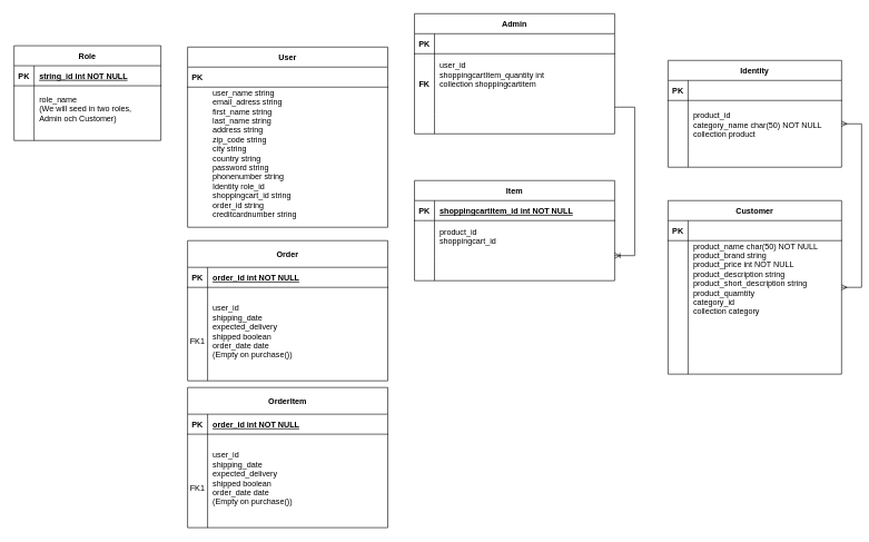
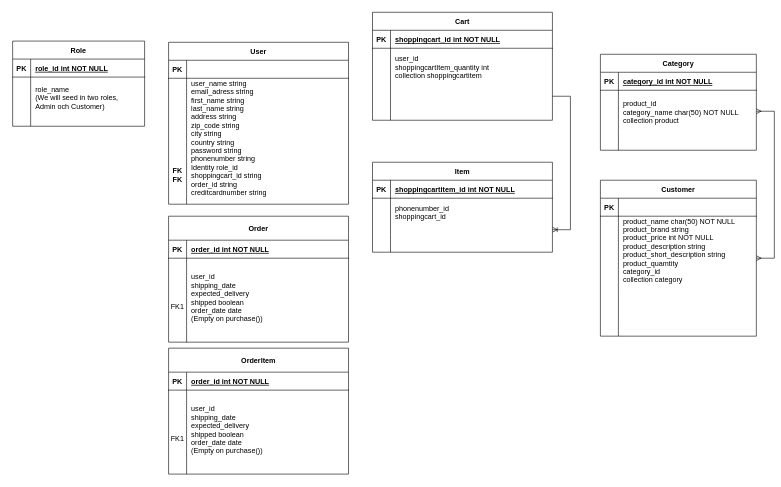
  <mxCell id="0" />
  <mxCell id="1" parent="0" />
  <mxCell id="2" value="Order" style="shape=table;startSize=40;container=1;collapsible=1;childLayout=tableLayout;fixedRows=1;rowLines=0;fontStyle=1;align=center;resizeLast=1;" parent="1" vertex="1"><mxGeometry x="280" y="360" width="300" height="210" as="geometry"><mxRectangle x="760" y="40" width="70" height="30" as="alternateBounds" /></mxGeometry></mxCell>
  <mxCell id="3" value="" style="shape=partialRectangle;collapsible=0;dropTarget=0;pointerEvents=0;fillColor=none;points=[[0,0.5],[1,0.5]];portConstraint=eastwest;top=0;left=0;right=0;bottom=1;" parent="2" vertex="1"><mxGeometry y="40" width="300" height="30" as="geometry" /></mxCell>
  <mxCell id="4" value="PK" style="shape=partialRectangle;overflow=hidden;connectable=0;fillColor=none;top=0;left=0;bottom=0;right=0;fontStyle=1;" parent="3" vertex="1"><mxGeometry width="30" height="30" as="geometry"><mxRectangle width="30" height="30" as="alternateBounds" /></mxGeometry></mxCell>
  <mxCell id="5" value="order_id int NOT NULL " style="shape=partialRectangle;overflow=hidden;connectable=0;fillColor=none;top=0;left=0;bottom=0;right=0;align=left;spacingLeft=6;fontStyle=5;" parent="3" vertex="1"><mxGeometry x="30" width="270" height="30" as="geometry"><mxRectangle width="270" height="30" as="alternateBounds" /></mxGeometry></mxCell>
  <mxCell id="6" value="" style="shape=partialRectangle;collapsible=0;dropTarget=0;pointerEvents=0;fillColor=none;points=[[0,0.5],[1,0.5]];portConstraint=eastwest;top=0;left=0;right=0;bottom=0;" parent="2" vertex="1"><mxGeometry y="70" width="300" height="20" as="geometry" /></mxCell>
  <mxCell id="7" value="" style="shape=partialRectangle;overflow=hidden;connectable=0;fillColor=none;top=0;left=0;bottom=0;right=0;" parent="6" vertex="1"><mxGeometry width="30" height="20" as="geometry"><mxRectangle width="30" height="20" as="alternateBounds" /></mxGeometry></mxCell>
  <mxCell id="8" value="" style="shape=partialRectangle;overflow=hidden;connectable=0;fillColor=none;top=0;left=0;bottom=0;right=0;align=left;spacingLeft=6;" parent="6" vertex="1"><mxGeometry x="30" width="270" height="20" as="geometry"><mxRectangle width="270" height="20" as="alternateBounds" /></mxGeometry></mxCell>
  <mxCell id="9" value="" style="shape=partialRectangle;collapsible=0;dropTarget=0;pointerEvents=0;fillColor=none;points=[[0,0.5],[1,0.5]];portConstraint=eastwest;top=0;left=0;right=0;bottom=0;" parent="2" vertex="1"><mxGeometry y="90" width="300" height="120" as="geometry" /></mxCell>
  <mxCell id="10" value="FK1" style="shape=partialRectangle;overflow=hidden;connectable=0;fillColor=none;top=0;left=0;bottom=0;right=0;" parent="9" vertex="1"><mxGeometry width="30" height="120" as="geometry"><mxRectangle width="30" height="120" as="alternateBounds" /></mxGeometry></mxCell>
  <mxCell id="11" value="user_id&#10;shipping_date&#10;expected_delivery&#10;shipped boolean&#10;order_date date&#10;(Empty on purchase())&#10;&#10;" style="shape=partialRectangle;overflow=hidden;connectable=0;fillColor=none;top=0;left=0;bottom=0;right=0;align=left;spacingLeft=6;" parent="9" vertex="1"><mxGeometry x="30" width="270" height="120" as="geometry"><mxRectangle width="270" height="120" as="alternateBounds" /></mxGeometry></mxCell>
  <mxCell id="12" value="User" style="shape=table;startSize=30;container=1;collapsible=1;childLayout=tableLayout;fixedRows=1;rowLines=0;fontStyle=1;align=center;resizeLast=1;" parent="1" vertex="1"><mxGeometry x="280" y="70" width="300" height="270" as="geometry" /></mxCell>
  <mxCell id="13" value="" style="shape=partialRectangle;collapsible=0;dropTarget=0;pointerEvents=0;fillColor=none;points=[[0,0.5],[1,0.5]];portConstraint=eastwest;top=0;left=0;right=0;bottom=1;" parent="12" vertex="1"><mxGeometry y="30" width="300" height="30" as="geometry" /></mxCell>
  <mxCell id="14" value="PK" style="shape=partialRectangle;overflow=hidden;connectable=0;fillColor=none;top=0;left=0;bottom=0;right=0;fontStyle=1;" parent="13" vertex="1"><mxGeometry width="30" height="30" as="geometry"><mxRectangle width="30" height="30" as="alternateBounds" /></mxGeometry></mxCell>
  <mxCell id="15" value="" style="shape=partialRectangle;collapsible=0;dropTarget=0;pointerEvents=0;fillColor=none;points=[[0,0.5],[1,0.5]];portConstraint=eastwest;top=0;left=0;right=0;bottom=0;" parent="12" vertex="1"><mxGeometry y="60" width="300" height="210" as="geometry" /></mxCell>
+ <mxCell id="16" value="&#10;&#10;&#10;&#10;&#10;&#10;&#10;&#10;&#10;FK&#10;FK&#10;" style="shape=partialRectangle;overflow=hidden;connectable=0;fillColor=none;top=0;left=0;bottom=0;right=0;fontStyle=1" parent="15" vertex="1"><mxGeometry width="30" height="210" as="geometry"><mxRectangle width="30" height="210" as="alternateBounds" /></mxGeometry></mxCell>
  <mxCell id="17" value="user_name string&#10;email_adress string&#10;first_name string&#10;last_name string&#10;address string&#10;zip_code string&#10;city string&#10;country string&#10;password string&#10;phonenumber string&#10;Identity role_id &#10;shoppingcart_id string&#10;order_id string&#10;creditcardnumber string&#10;&#10;&#10;&#10;&#10;" style="shape=partialRectangle;overflow=hidden;connectable=0;fillColor=none;top=0;left=0;bottom=0;right=0;align=left;spacingLeft=6;" parent="15" vertex="1"><mxGeometry x="30" width="270" height="210" as="geometry"><mxRectangle width="270" height="210" as="alternateBounds" /></mxGeometry></mxCell>
  <mxCell id="18" value="Role" style="shape=table;startSize=30;container=1;collapsible=1;childLayout=tableLayout;fixedRows=1;rowLines=0;fontStyle=1;align=center;resizeLast=1;" parent="1" vertex="1"><mxGeometry x="20" y="68" width="220" height="142" as="geometry" /></mxCell>
  <mxCell id="19" value="" style="shape=partialRectangle;collapsible=0;dropTarget=0;pointerEvents=0;fillColor=none;points=[[0,0.5],[1,0.5]];portConstraint=eastwest;top=0;left=0;right=0;bottom=1;" parent="18" vertex="1"><mxGeometry y="30" width="220" height="30" as="geometry" /></mxCell>
  <mxCell id="20" value="PK" style="shape=partialRectangle;overflow=hidden;connectable=0;fillColor=none;top=0;left=0;bottom=0;right=0;fontStyle=1;" parent="19" vertex="1"><mxGeometry width="30" height="30" as="geometry"><mxRectangle width="30" height="30" as="alternateBounds" /></mxGeometry></mxCell>
- <mxCell id="21" value="string_id int NOT NULL " style="shape=partialRectangle;overflow=hidden;connectable=0;fillColor=none;top=0;left=0;bottom=0;right=0;align=left;spacingLeft=6;fontStyle=5;" parent="19" vertex="1"><mxGeometry x="30" width="190" height="30" as="geometry"><mxRectangle width="190" height="30" as="alternateBounds" /></mxGeometry></mxCell>
+ <mxCell id="21" value="role_id int NOT NULL " style="shape=partialRectangle;overflow=hidden;connectable=0;fillColor=none;top=0;left=0;bottom=0;right=0;align=left;spacingLeft=6;fontStyle=5;" parent="19" vertex="1"><mxGeometry x="30" width="190" height="30" as="geometry"><mxRectangle width="190" height="30" as="alternateBounds" /></mxGeometry></mxCell>
  <mxCell id="22" value="" style="shape=partialRectangle;collapsible=0;dropTarget=0;pointerEvents=0;fillColor=none;points=[[0,0.5],[1,0.5]];portConstraint=eastwest;top=0;left=0;right=0;bottom=0;" parent="18" vertex="1"><mxGeometry y="60" width="220" height="82" as="geometry" /></mxCell>
  <mxCell id="23" value="" style="shape=partialRectangle;overflow=hidden;connectable=0;fillColor=none;top=0;left=0;bottom=0;right=0;" parent="22" vertex="1"><mxGeometry width="30" height="82" as="geometry"><mxRectangle width="30" height="82" as="alternateBounds" /></mxGeometry></mxCell>
  <mxCell id="24" value="role_name&#10;(We will seed in two roles, &#10;Admin och Customer)&#10;" style="shape=partialRectangle;overflow=hidden;connectable=0;fillColor=none;top=0;left=0;bottom=0;right=0;align=left;spacingLeft=6;" parent="22" vertex="1"><mxGeometry x="30" width="190" height="82" as="geometry"><mxRectangle width="190" height="82" as="alternateBounds" /></mxGeometry></mxCell>
- <mxCell id="25" value="Admin" style="shape=table;startSize=30;container=1;collapsible=1;childLayout=tableLayout;fixedRows=1;rowLines=0;fontStyle=1;align=center;resizeLast=1;" parent="1" vertex="1"><mxGeometry x="620" y="20" width="300" height="180" as="geometry" /></mxCell>
+ <mxCell id="25" value="Cart" style="shape=table;startSize=30;container=1;collapsible=1;childLayout=tableLayout;fixedRows=1;rowLines=0;fontStyle=1;align=center;resizeLast=1;" parent="1" vertex="1"><mxGeometry x="620" y="20" width="300" height="180" as="geometry" /></mxCell>
  <mxCell id="26" value="" style="shape=partialRectangle;collapsible=0;dropTarget=0;pointerEvents=0;fillColor=none;points=[[0,0.5],[1,0.5]];portConstraint=eastwest;top=0;left=0;right=0;bottom=1;" parent="25" vertex="1"><mxGeometry y="30" width="300" height="30" as="geometry" /></mxCell>
  <mxCell id="27" value="PK" style="shape=partialRectangle;overflow=hidden;connectable=0;fillColor=none;top=0;left=0;bottom=0;right=0;fontStyle=1;" parent="26" vertex="1"><mxGeometry width="30" height="30" as="geometry"><mxRectangle width="30" height="30" as="alternateBounds" /></mxGeometry></mxCell>
+ <mxCell id="28" value="shoppingcart_id int NOT NULL " style="shape=partialRectangle;overflow=hidden;connectable=0;fillColor=none;top=0;left=0;bottom=0;right=0;align=left;spacingLeft=6;fontStyle=5;" parent="26" vertex="1"><mxGeometry x="30" width="270" height="30" as="geometry"><mxRectangle width="270" height="30" as="alternateBounds" /></mxGeometry></mxCell>
  <mxCell id="29" value="" style="shape=partialRectangle;collapsible=0;dropTarget=0;pointerEvents=0;fillColor=none;points=[[0,0.5],[1,0.5]];portConstraint=eastwest;top=0;left=0;right=0;bottom=0;" parent="25" vertex="1"><mxGeometry y="60" width="300" height="90" as="geometry" /></mxCell>
- <mxCell id="30" value="FK" style="shape=partialRectangle;overflow=hidden;connectable=0;fillColor=none;top=0;left=0;bottom=0;right=0;fontStyle=1" parent="29" vertex="1"><mxGeometry width="30" height="90" as="geometry"><mxRectangle width="30" height="90" as="alternateBounds" /></mxGeometry></mxCell>
  <mxCell id="31" value="user_id&#10;shoppingcartItem_quantity int &#10;collection shoppingcartitem&#10;&#10;" style="shape=partialRectangle;overflow=hidden;connectable=0;fillColor=none;top=0;left=0;bottom=0;right=0;align=left;spacingLeft=6;" parent="29" vertex="1"><mxGeometry x="30" width="270" height="90" as="geometry"><mxRectangle width="270" height="90" as="alternateBounds" /></mxGeometry></mxCell>
  <mxCell id="32" value="" style="shape=partialRectangle;collapsible=0;dropTarget=0;pointerEvents=0;fillColor=none;points=[[0,0.5],[1,0.5]];portConstraint=eastwest;top=0;left=0;right=0;bottom=0;" parent="25" vertex="1"><mxGeometry y="150" width="300" height="30" as="geometry" /></mxCell>
  <mxCell id="33" value="" style="shape=partialRectangle;overflow=hidden;connectable=0;fillColor=none;top=0;left=0;bottom=0;right=0;" parent="32" vertex="1"><mxGeometry width="30" height="30" as="geometry"><mxRectangle width="30" height="30" as="alternateBounds" /></mxGeometry></mxCell>
  <mxCell id="34" value="" style="shape=partialRectangle;overflow=hidden;connectable=0;fillColor=none;top=0;left=0;bottom=0;right=0;align=left;spacingLeft=6;" parent="32" vertex="1"><mxGeometry x="30" width="270" height="30" as="geometry"><mxRectangle width="270" height="30" as="alternateBounds" /></mxGeometry></mxCell>
  <mxCell id="35" value="Customer" style="shape=table;startSize=30;container=1;collapsible=1;childLayout=tableLayout;fixedRows=1;rowLines=0;fontStyle=1;align=center;resizeLast=1;" parent="1" vertex="1"><mxGeometry x="1000" y="300" width="260" height="260" as="geometry" /></mxCell>
  <mxCell id="36" value="" style="shape=partialRectangle;collapsible=0;dropTarget=0;pointerEvents=0;fillColor=none;points=[[0,0.5],[1,0.5]];portConstraint=eastwest;top=0;left=0;right=0;bottom=1;" parent="35" vertex="1"><mxGeometry y="30" width="260" height="30" as="geometry" /></mxCell>
  <mxCell id="37" value="PK" style="shape=partialRectangle;overflow=hidden;connectable=0;fillColor=none;top=0;left=0;bottom=0;right=0;fontStyle=1;" parent="36" vertex="1"><mxGeometry width="30" height="30" as="geometry"><mxRectangle width="30" height="30" as="alternateBounds" /></mxGeometry></mxCell>
  <mxCell id="38" value="" style="shape=partialRectangle;collapsible=0;dropTarget=0;pointerEvents=0;fillColor=none;points=[[0,0.5],[1,0.5]];portConstraint=eastwest;top=0;left=0;right=0;bottom=0;" parent="35" vertex="1"><mxGeometry y="60" width="260" height="130" as="geometry" /></mxCell>
  <mxCell id="39" value="" style="shape=partialRectangle;overflow=hidden;connectable=0;fillColor=none;top=0;left=0;bottom=0;right=0;" parent="38" vertex="1"><mxGeometry width="30" height="130" as="geometry"><mxRectangle width="30" height="130" as="alternateBounds" /></mxGeometry></mxCell>
  <mxCell id="40" value="product_name char(50) NOT NULL&#10;product_brand string&#10;product_price int NOT NULL&#10;product_description string&#10;product_short_description string&#10;product_quamtity&#10;category_id&#10;collection category&#10;&#10;&#10;" style="shape=partialRectangle;overflow=hidden;connectable=0;fillColor=none;top=0;left=0;bottom=0;right=0;align=left;spacingLeft=6;" parent="38" vertex="1"><mxGeometry x="30" width="230" height="130" as="geometry"><mxRectangle width="230" height="130" as="alternateBounds" /></mxGeometry></mxCell>
  <mxCell id="41" value="" style="shape=partialRectangle;collapsible=0;dropTarget=0;pointerEvents=0;fillColor=none;points=[[0,0.5],[1,0.5]];portConstraint=eastwest;top=0;left=0;right=0;bottom=0;" parent="35" vertex="1"><mxGeometry y="190" width="260" height="50" as="geometry" /></mxCell>
  <mxCell id="42" value="" style="shape=partialRectangle;overflow=hidden;connectable=0;fillColor=none;top=0;left=0;bottom=0;right=0;" parent="41" vertex="1"><mxGeometry width="30" height="50" as="geometry"><mxRectangle width="30" height="50" as="alternateBounds" /></mxGeometry></mxCell>
  <mxCell id="43" value="" style="shape=partialRectangle;overflow=hidden;connectable=0;fillColor=none;top=0;left=0;bottom=0;right=0;align=left;spacingLeft=6;" parent="41" vertex="1"><mxGeometry x="30" width="230" height="50" as="geometry"><mxRectangle width="230" height="50" as="alternateBounds" /></mxGeometry></mxCell>
  <mxCell id="44" value="" style="shape=partialRectangle;collapsible=0;dropTarget=0;pointerEvents=0;fillColor=none;points=[[0,0.5],[1,0.5]];portConstraint=eastwest;top=0;left=0;right=0;bottom=0;" parent="35" vertex="1"><mxGeometry y="240" width="260" height="20" as="geometry" /></mxCell>
  <mxCell id="45" value="" style="shape=partialRectangle;overflow=hidden;connectable=0;fillColor=none;top=0;left=0;bottom=0;right=0;" parent="44" vertex="1"><mxGeometry width="30" height="20" as="geometry"><mxRectangle width="30" height="20" as="alternateBounds" /></mxGeometry></mxCell>
  <mxCell id="46" value="" style="shape=partialRectangle;overflow=hidden;connectable=0;fillColor=none;top=0;left=0;bottom=0;right=0;align=left;spacingLeft=6;" parent="44" vertex="1"><mxGeometry x="30" width="230" height="20" as="geometry"><mxRectangle width="230" height="20" as="alternateBounds" /></mxGeometry></mxCell>
- <mxCell id="47" value="Identity" style="shape=table;startSize=30;container=1;collapsible=1;childLayout=tableLayout;fixedRows=1;rowLines=0;fontStyle=1;align=center;resizeLast=1;" parent="1" vertex="1"><mxGeometry x="1000" y="90" width="260" height="160" as="geometry" /></mxCell>
+ <mxCell id="47" value="Category" style="shape=table;startSize=30;container=1;collapsible=1;childLayout=tableLayout;fixedRows=1;rowLines=0;fontStyle=1;align=center;resizeLast=1;" parent="1" vertex="1"><mxGeometry x="1000" y="90" width="260" height="160" as="geometry" /></mxCell>
  <mxCell id="48" value="" style="shape=partialRectangle;collapsible=0;dropTarget=0;pointerEvents=0;fillColor=none;points=[[0,0.5],[1,0.5]];portConstraint=eastwest;top=0;left=0;right=0;bottom=1;" parent="47" vertex="1"><mxGeometry y="30" width="260" height="30" as="geometry" /></mxCell>
  <mxCell id="49" value="PK" style="shape=partialRectangle;overflow=hidden;connectable=0;fillColor=none;top=0;left=0;bottom=0;right=0;fontStyle=1;" parent="48" vertex="1"><mxGeometry width="30" height="30" as="geometry"><mxRectangle width="30" height="30" as="alternateBounds" /></mxGeometry></mxCell>
+ <mxCell id="50" value="category_id int NOT NULL " style="shape=partialRectangle;overflow=hidden;connectable=0;fillColor=none;top=0;left=0;bottom=0;right=0;align=left;spacingLeft=6;fontStyle=5;" parent="48" vertex="1"><mxGeometry x="30" width="230" height="30" as="geometry"><mxRectangle width="230" height="30" as="alternateBounds" /></mxGeometry></mxCell>
  <mxCell id="51" value="" style="shape=partialRectangle;collapsible=0;dropTarget=0;pointerEvents=0;fillColor=none;points=[[0,0.5],[1,0.5]];portConstraint=eastwest;top=0;left=0;right=0;bottom=0;" parent="47" vertex="1"><mxGeometry y="60" width="260" height="70" as="geometry" /></mxCell>
  <mxCell id="52" value="" style="shape=partialRectangle;overflow=hidden;connectable=0;fillColor=none;top=0;left=0;bottom=0;right=0;" parent="51" vertex="1"><mxGeometry width="30" height="70" as="geometry"><mxRectangle width="30" height="70" as="alternateBounds" /></mxGeometry></mxCell>
  <mxCell id="53" value="&#10;product_id&#10;category_name char(50) NOT NULL&#10;collection product&#10;&#10;" style="shape=partialRectangle;overflow=hidden;connectable=0;fillColor=none;top=0;left=0;bottom=0;right=0;align=left;spacingLeft=6;" parent="51" vertex="1"><mxGeometry x="30" width="230" height="70" as="geometry"><mxRectangle width="230" height="70" as="alternateBounds" /></mxGeometry></mxCell>
  <mxCell id="54" value="" style="shape=partialRectangle;collapsible=0;dropTarget=0;pointerEvents=0;fillColor=none;points=[[0,0.5],[1,0.5]];portConstraint=eastwest;top=0;left=0;right=0;bottom=0;" parent="47" vertex="1"><mxGeometry y="130" width="260" height="30" as="geometry" /></mxCell>
  <mxCell id="55" value="" style="shape=partialRectangle;overflow=hidden;connectable=0;fillColor=none;top=0;left=0;bottom=0;right=0;" parent="54" vertex="1"><mxGeometry width="30" height="30" as="geometry"><mxRectangle width="30" height="30" as="alternateBounds" /></mxGeometry></mxCell>
  <mxCell id="56" value="" style="shape=partialRectangle;overflow=hidden;connectable=0;fillColor=none;top=0;left=0;bottom=0;right=0;align=left;spacingLeft=6;" parent="54" vertex="1"><mxGeometry x="30" width="230" height="30" as="geometry"><mxRectangle width="230" height="30" as="alternateBounds" /></mxGeometry></mxCell>
  <mxCell id="57" value="" style="edgeStyle=entityRelationEdgeStyle;fontSize=12;html=1;endArrow=ERmany;startArrow=ERmany;rounded=0;" parent="1" source="35" target="51" edge="1"><mxGeometry width="100" height="100" relative="1" as="geometry"><mxPoint x="1065" y="1165" as="sourcePoint" /><mxPoint x="1165" y="1065" as="targetPoint" /></mxGeometry></mxCell>
  <mxCell id="58" value="Item" style="shape=table;startSize=30;container=1;collapsible=1;childLayout=tableLayout;fixedRows=1;rowLines=0;fontStyle=1;align=center;resizeLast=1;" parent="1" vertex="1"><mxGeometry x="620" y="270" width="300" height="150" as="geometry" /></mxCell>
  <mxCell id="59" value="" style="shape=tableRow;horizontal=0;startSize=0;swimlaneHead=0;swimlaneBody=0;fillColor=none;collapsible=0;dropTarget=0;points=[[0,0.5],[1,0.5]];portConstraint=eastwest;top=0;left=0;right=0;bottom=1;" parent="58" vertex="1"><mxGeometry y="30" width="300" height="30" as="geometry" /></mxCell>
  <mxCell id="60" value="PK" style="shape=partialRectangle;connectable=0;fillColor=none;top=0;left=0;bottom=0;right=0;fontStyle=1;overflow=hidden;" parent="59" vertex="1"><mxGeometry width="30" height="30" as="geometry"><mxRectangle width="30" height="30" as="alternateBounds" /></mxGeometry></mxCell>
  <mxCell id="61" value="shoppingcartitem_id int NOT NULL" style="shape=partialRectangle;connectable=0;fillColor=none;top=0;left=0;bottom=0;right=0;align=left;spacingLeft=6;fontStyle=5;overflow=hidden;" parent="59" vertex="1"><mxGeometry x="30" width="270" height="30" as="geometry"><mxRectangle width="270" height="30" as="alternateBounds" /></mxGeometry></mxCell>
  <mxCell id="62" value="" style="shape=tableRow;horizontal=0;startSize=0;swimlaneHead=0;swimlaneBody=0;fillColor=none;collapsible=0;dropTarget=0;points=[[0,0.5],[1,0.5]];portConstraint=eastwest;top=0;left=0;right=0;bottom=0;" parent="58" vertex="1"><mxGeometry y="60" width="300" height="60" as="geometry" /></mxCell>
  <mxCell id="63" value="            " style="shape=partialRectangle;connectable=0;fillColor=none;top=0;left=0;bottom=0;right=0;editable=1;overflow=hidden;" parent="62" vertex="1"><mxGeometry width="30" height="60" as="geometry"><mxRectangle width="30" height="60" as="alternateBounds" /></mxGeometry></mxCell>
- <mxCell id="64" value="product_id&#10;shoppingcart_id&#10;" style="shape=partialRectangle;connectable=0;fillColor=none;top=0;left=0;bottom=0;right=0;align=left;spacingLeft=6;overflow=hidden;" parent="62" vertex="1"><mxGeometry x="30" width="270" height="60" as="geometry"><mxRectangle width="270" height="60" as="alternateBounds" /></mxGeometry></mxCell>
+ <mxCell id="64" value="phonenumber_id&#10;shoppingcart_id&#10;" style="shape=partialRectangle;connectable=0;fillColor=none;top=0;left=0;bottom=0;right=0;align=left;spacingLeft=6;overflow=hidden;" parent="62" vertex="1"><mxGeometry x="30" width="270" height="60" as="geometry"><mxRectangle width="270" height="60" as="alternateBounds" /></mxGeometry></mxCell>
  <mxCell id="65" value="" style="shape=tableRow;horizontal=0;startSize=0;swimlaneHead=0;swimlaneBody=0;fillColor=none;collapsible=0;dropTarget=0;points=[[0,0.5],[1,0.5]];portConstraint=eastwest;top=0;left=0;right=0;bottom=0;" parent="58" vertex="1"><mxGeometry y="120" width="300" height="30" as="geometry" /></mxCell>
  <mxCell id="66" value="" style="shape=partialRectangle;connectable=0;fillColor=none;top=0;left=0;bottom=0;right=0;editable=1;overflow=hidden;" parent="65" vertex="1"><mxGeometry width="30" height="30" as="geometry"><mxRectangle width="30" height="30" as="alternateBounds" /></mxGeometry></mxCell>
  <mxCell id="67" value="" style="shape=partialRectangle;connectable=0;fillColor=none;top=0;left=0;bottom=0;right=0;align=left;spacingLeft=6;overflow=hidden;" parent="65" vertex="1"><mxGeometry x="30" width="270" height="30" as="geometry"><mxRectangle width="270" height="30" as="alternateBounds" /></mxGeometry></mxCell>
  <mxCell id="68" value="" style="edgeStyle=entityRelationEdgeStyle;fontSize=12;html=1;endArrow=ERoneToMany;rounded=0;entryX=1;entryY=0.75;entryDx=0;entryDy=0;" parent="1" target="58" edge="1"><mxGeometry x="-0.707" y="-20" width="100" height="100" relative="1" as="geometry"><mxPoint x="920" y="160" as="sourcePoint" /><mxPoint x="980" y="350" as="targetPoint" /><mxPoint as="offset" /></mxGeometry></mxCell>
  <mxCell id="69" value="OrderItem" style="shape=table;startSize=40;container=1;collapsible=1;childLayout=tableLayout;fixedRows=1;rowLines=0;fontStyle=1;align=center;resizeLast=1;" vertex="1" parent="1"><mxGeometry x="280" y="580" width="300" height="210" as="geometry"><mxRectangle x="760" y="40" width="70" height="30" as="alternateBounds" /></mxGeometry></mxCell>
  <mxCell id="70" value="" style="shape=partialRectangle;collapsible=0;dropTarget=0;pointerEvents=0;fillColor=none;points=[[0,0.5],[1,0.5]];portConstraint=eastwest;top=0;left=0;right=0;bottom=1;" vertex="1" parent="69"><mxGeometry y="40" width="300" height="30" as="geometry" /></mxCell>
  <mxCell id="71" value="PK" style="shape=partialRectangle;overflow=hidden;connectable=0;fillColor=none;top=0;left=0;bottom=0;right=0;fontStyle=1;" vertex="1" parent="70"><mxGeometry width="30" height="30" as="geometry"><mxRectangle width="30" height="30" as="alternateBounds" /></mxGeometry></mxCell>
  <mxCell id="72" value="order_id int NOT NULL " style="shape=partialRectangle;overflow=hidden;connectable=0;fillColor=none;top=0;left=0;bottom=0;right=0;align=left;spacingLeft=6;fontStyle=5;" vertex="1" parent="70"><mxGeometry x="30" width="270" height="30" as="geometry"><mxRectangle width="270" height="30" as="alternateBounds" /></mxGeometry></mxCell>
  <mxCell id="73" value="" style="shape=partialRectangle;collapsible=0;dropTarget=0;pointerEvents=0;fillColor=none;points=[[0,0.5],[1,0.5]];portConstraint=eastwest;top=0;left=0;right=0;bottom=0;" vertex="1" parent="69"><mxGeometry y="70" width="300" height="20" as="geometry" /></mxCell>
  <mxCell id="74" value="" style="shape=partialRectangle;overflow=hidden;connectable=0;fillColor=none;top=0;left=0;bottom=0;right=0;" vertex="1" parent="73"><mxGeometry width="30" height="20" as="geometry"><mxRectangle width="30" height="20" as="alternateBounds" /></mxGeometry></mxCell>
  <mxCell id="75" value="" style="shape=partialRectangle;overflow=hidden;connectable=0;fillColor=none;top=0;left=0;bottom=0;right=0;align=left;spacingLeft=6;" vertex="1" parent="73"><mxGeometry x="30" width="270" height="20" as="geometry"><mxRectangle width="270" height="20" as="alternateBounds" /></mxGeometry></mxCell>
  <mxCell id="76" value="" style="shape=partialRectangle;collapsible=0;dropTarget=0;pointerEvents=0;fillColor=none;points=[[0,0.5],[1,0.5]];portConstraint=eastwest;top=0;left=0;right=0;bottom=0;" vertex="1" parent="69"><mxGeometry y="90" width="300" height="120" as="geometry" /></mxCell>
  <mxCell id="77" value="FK1" style="shape=partialRectangle;overflow=hidden;connectable=0;fillColor=none;top=0;left=0;bottom=0;right=0;" vertex="1" parent="76"><mxGeometry width="30" height="120" as="geometry"><mxRectangle width="30" height="120" as="alternateBounds" /></mxGeometry></mxCell>
  <mxCell id="78" value="user_id&#10;shipping_date&#10;expected_delivery&#10;shipped boolean&#10;order_date date&#10;(Empty on purchase())&#10;&#10;" style="shape=partialRectangle;overflow=hidden;connectable=0;fillColor=none;top=0;left=0;bottom=0;right=0;align=left;spacingLeft=6;" vertex="1" parent="76"><mxGeometry x="30" width="270" height="120" as="geometry"><mxRectangle width="270" height="120" as="alternateBounds" /></mxGeometry></mxCell>
